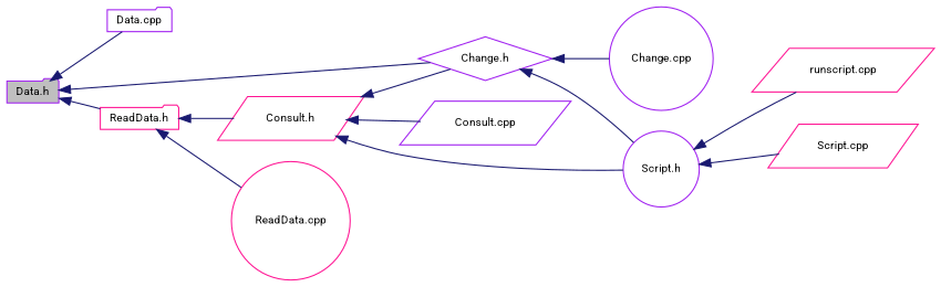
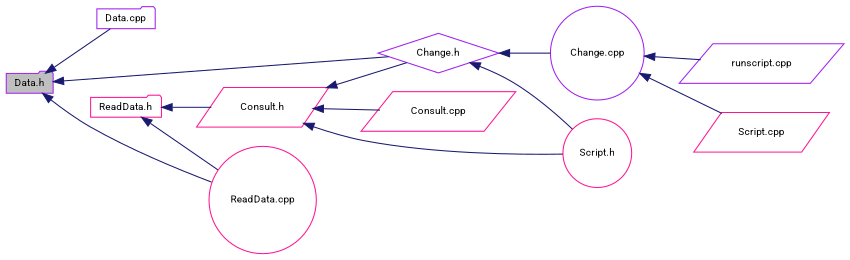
  digraph {
    fontname=Roboto
    rankdir=LR
    node [color=deeppink fillcolor=white fontname=Roboto fontsize=10 shape=parallelogram style=filled]
    edge [color=midnightblue dir=back fontname=Roboto fontsize=10 labelfontname=Helvetica labelfontsize=10 style=solid]
    n1 [color=purple fillcolor=grey75 fontcolor=black height=0.2 label="Data.h" shape=folder width=0.4]
    n2 [color=purple height=0.2 label="Data.cpp" shape=folder width=0.4]
    n3 [height=0.2 label="ReadData.h" shape=folder width=0.4]
    n4 [color=purple height=0.2 label="Change.h" shape=diamond width=0.4]
    n5 [height=0.2 label="Consult.h" width=0.4]
    n6 [height=0.2 label="ReadData.cpp" shape=circle width=0.4]
    n7 [color=purple height=0.2 label="Change.cpp" shape=circle width=0.4]
-   n8 [color=purple height=0.2 label="Script.h" shape=circle width=0.4]
-   n9 [color=purple height=0.2 label="Consult.cpp" width=0.4]
-   n10 [height=0.2 label="runscript.cpp" width=0.4]
+   n8 [height=0.2 label="Script.h" shape=circle width=0.4]
+   n9 [height=0.2 label="Consult.cpp" width=0.4]
+   n10 [color=purple height=0.2 label="runscript.cpp" width=0.4]
    n11 [height=0.2 label="Script.cpp" width=0.4]
    n1 -> n2
-   n1 -> n3
+   n1 -> n6
    n1 -> n4
    n3 -> n5
    n3 -> n6
    n4 -> n7
    n4 -> n8
    n5 -> n4
    n5 -> n8
    n5 -> n9
-   n8 -> n10
-   n8 -> n11
+   n7 -> n10
+   n7 -> n11
  }
